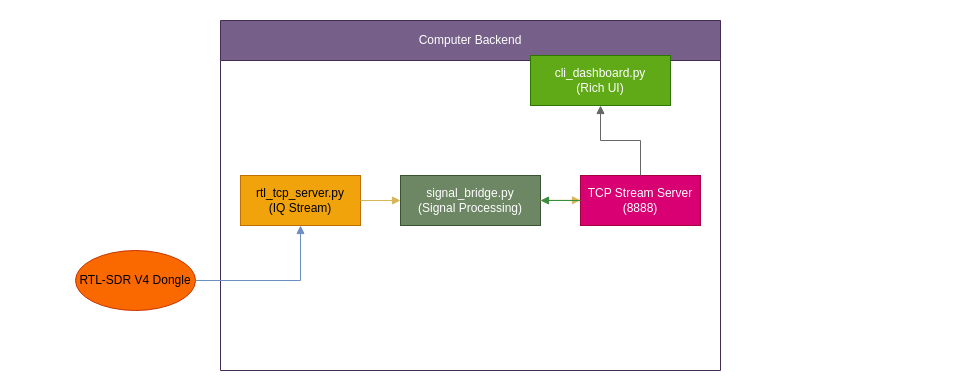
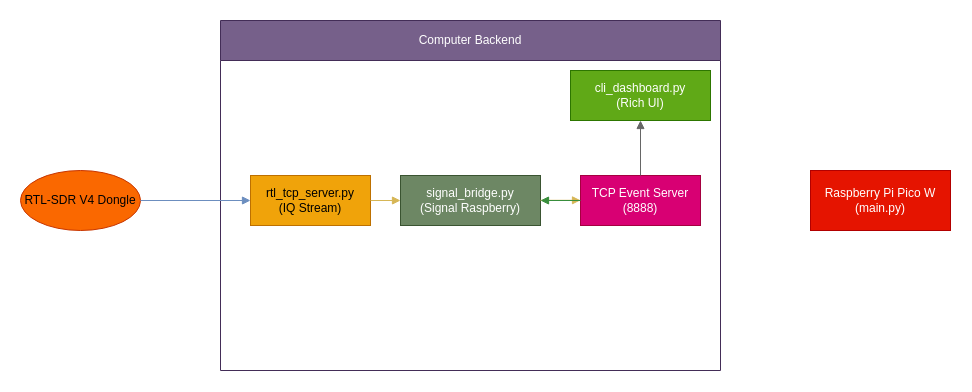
  <mxCell id="0" />
  <mxCell id="1" parent="0" />
- <mxCell id="2" value="RTL-SDR V4 Dongle" style="shape=ellipse;whiteSpace=wrap;html=1;fillColor=#fa6800;strokeColor=#C73500;fontColor=#000000;" parent="1" vertex="1"><mxGeometry x="75" y="250" width="120" height="60" as="geometry" /></mxCell>
+ <mxCell id="2" value="RTL-SDR V4 Dongle" style="shape=ellipse;whiteSpace=wrap;html=1;fillColor=#fa6800;strokeColor=#C73500;fontColor=#000000;" parent="1" vertex="1"><mxGeometry y="170" width="120" height="60" as="geometry" x="20" /></mxCell>
  <mxCell id="3" value="Computer Backend" style="shape=swimlane;whiteSpace=wrap;html=1;fillColor=#76608a;strokeColor=#432D57;fontColor=#ffffff;" parent="1" vertex="1"><mxGeometry x="220" y="20" width="500" height="350" as="geometry" /></mxCell>
- <mxCell id="4" value="rtl_tcp_server.py&lt;br&gt;(IQ Stream)" style="shape=rectangle;whiteSpace=wrap;html=1;fillColor=#f0a30a;strokeColor=#BD7000;fontColor=#000000;" parent="3" vertex="1"><mxGeometry x="20" y="155" width="120" height="50" as="geometry" /></mxCell>
- <mxCell id="5" value="signal_bridge.py&lt;br&gt;(Signal Processing)" style="shape=rectangle;whiteSpace=wrap;html=1;fillColor=#6d8764;strokeColor=#3A5431;fontColor=#ffffff;" parent="3" vertex="1"><mxGeometry x="180" y="155" width="140" height="50" as="geometry" /></mxCell>
- <mxCell id="6" value="TCP Stream Server&lt;br&gt;(8888)" style="shape=rectangle;whiteSpace=wrap;html=1;fillColor=#d80073;strokeColor=#A50040;fontColor=#ffffff;" parent="3" vertex="1"><mxGeometry x="360" y="155" width="120" height="50" as="geometry" /></mxCell>
- <mxCell id="7" value="cli_dashboard.py&lt;br&gt;(Rich UI)" style="shape=rectangle;whiteSpace=wrap;html=1;fillColor=#60a917;strokeColor=#2D7600;fontColor=#ffffff;" parent="3" vertex="1"><mxGeometry x="310" y="35" width="140" height="50" as="geometry" /></mxCell>
+ <mxCell id="4" value="rtl_tcp_server.py&lt;br&gt;(IQ Stream)" style="shape=rectangle;whiteSpace=wrap;html=1;fillColor=#f0a30a;strokeColor=#BD7000;fontColor=#000000;" parent="3" vertex="1"><mxGeometry x="30" y="155" width="120" height="50" as="geometry" /></mxCell>
+ <mxCell id="5" value="signal_bridge.py&lt;br&gt;(Signal Raspberry)" style="shape=rectangle;whiteSpace=wrap;html=1;fillColor=#6d8764;strokeColor=#3A5431;fontColor=#ffffff;" parent="3" vertex="1"><mxGeometry x="180" y="155" width="140" height="50" as="geometry" /></mxCell>
+ <mxCell id="6" value="TCP Event Server&lt;br&gt;(8888)" style="shape=rectangle;whiteSpace=wrap;html=1;fillColor=#d80073;strokeColor=#A50040;fontColor=#ffffff;" parent="3" vertex="1"><mxGeometry x="360" y="155" width="120" height="50" as="geometry" /></mxCell>
+ <mxCell id="7" value="cli_dashboard.py&lt;br&gt;(Rich UI)" style="shape=rectangle;whiteSpace=wrap;html=1;fillColor=#60a917;strokeColor=#2D7600;fontColor=#ffffff;" parent="3" vertex="1"><mxGeometry x="350" y="50" width="140" height="50" as="geometry" /></mxCell>
  <mxCell id="8" style="edgeStyle=orthogonalEdgeStyle;rounded=0;orthogonalLoop=1;jettySize=auto;html=1;endArrow=block;endFill=1;strokeColor=#d6b656" edge="1" parent="3"><mxGeometry relative="1" as="geometry"><mxPoint x="320" y="179.8" as="sourcePoint" /><mxPoint x="360" y="179.8" as="targetPoint" /><Array as="points"><mxPoint x="360" y="179.8" /><mxPoint x="360" y="179.8" /></Array></mxGeometry></mxCell>
+ <mxCell id="9" value="Raspberry Pi Pico W&lt;br&gt;(main.py)" style="shape=rectangle;whiteSpace=wrap;html=1;fillColor=#e51400;strokeColor=#B20000;fontColor=#ffffff;" parent="1" vertex="1"><mxGeometry x="810" y="170" width="140" height="60" as="geometry" /></mxCell>
  <mxCell id="10" style="edgeStyle=orthogonalEdgeStyle;rounded=0;orthogonalLoop=1;jettySize=auto;html=1;endArrow=block;endFill=1;strokeColor=#6c8ebf" parent="1" source="2" target="4" edge="1"><mxGeometry relative="1" as="geometry" /></mxCell>
  <mxCell id="11" style="edgeStyle=orthogonalEdgeStyle;rounded=0;orthogonalLoop=1;jettySize=auto;html=1;endArrow=block;endFill=1;strokeColor=#d6b656" parent="1" source="4" target="5" edge="1"><mxGeometry relative="1" as="geometry" /></mxCell>
  <mxCell id="12" style="edgeStyle=orthogonalEdgeStyle;rounded=0;orthogonalLoop=1;jettySize=auto;html=1;endArrow=block;endFill=1;strokeColor=#666666" parent="1" source="6" target="7" edge="1"><mxGeometry relative="1" as="geometry" /></mxCell>
  <mxCell id="13" style="edgeStyle=orthogonalEdgeStyle;rounded=0;orthogonalLoop=1;jettySize=auto;html=1;endArrow=block;endFill=1;strokeColor=#388e3c;" parent="1" source="6" target="5" edge="1"><mxGeometry relative="1" as="geometry" /></mxCell>
